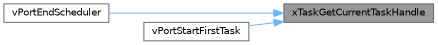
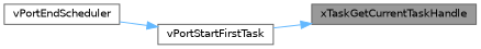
  digraph {
    rankdir=RL
    node [color=grey40 fillcolor=white fontname=Helvetica fontsize=10 shape=box style=filled]
    edge [color=steelblue1 dir=back fontname=Helvetica fontsize=10 labelfontname=Helvetica labelfontsize=10 style=solid]
    n1 [color=gray40 fillcolor=grey60 fontcolor=black height=0.2 label=xTaskGetCurrentTaskHandle width=0.4]
    n2 [height=0.2 label=vPortEndScheduler width=0.4]
    n3 [height=0.2 label=vPortStartFirstTask width=0.4]
-   n1 -> n2
+   n3 -> n2
    n1 -> n3
  }
